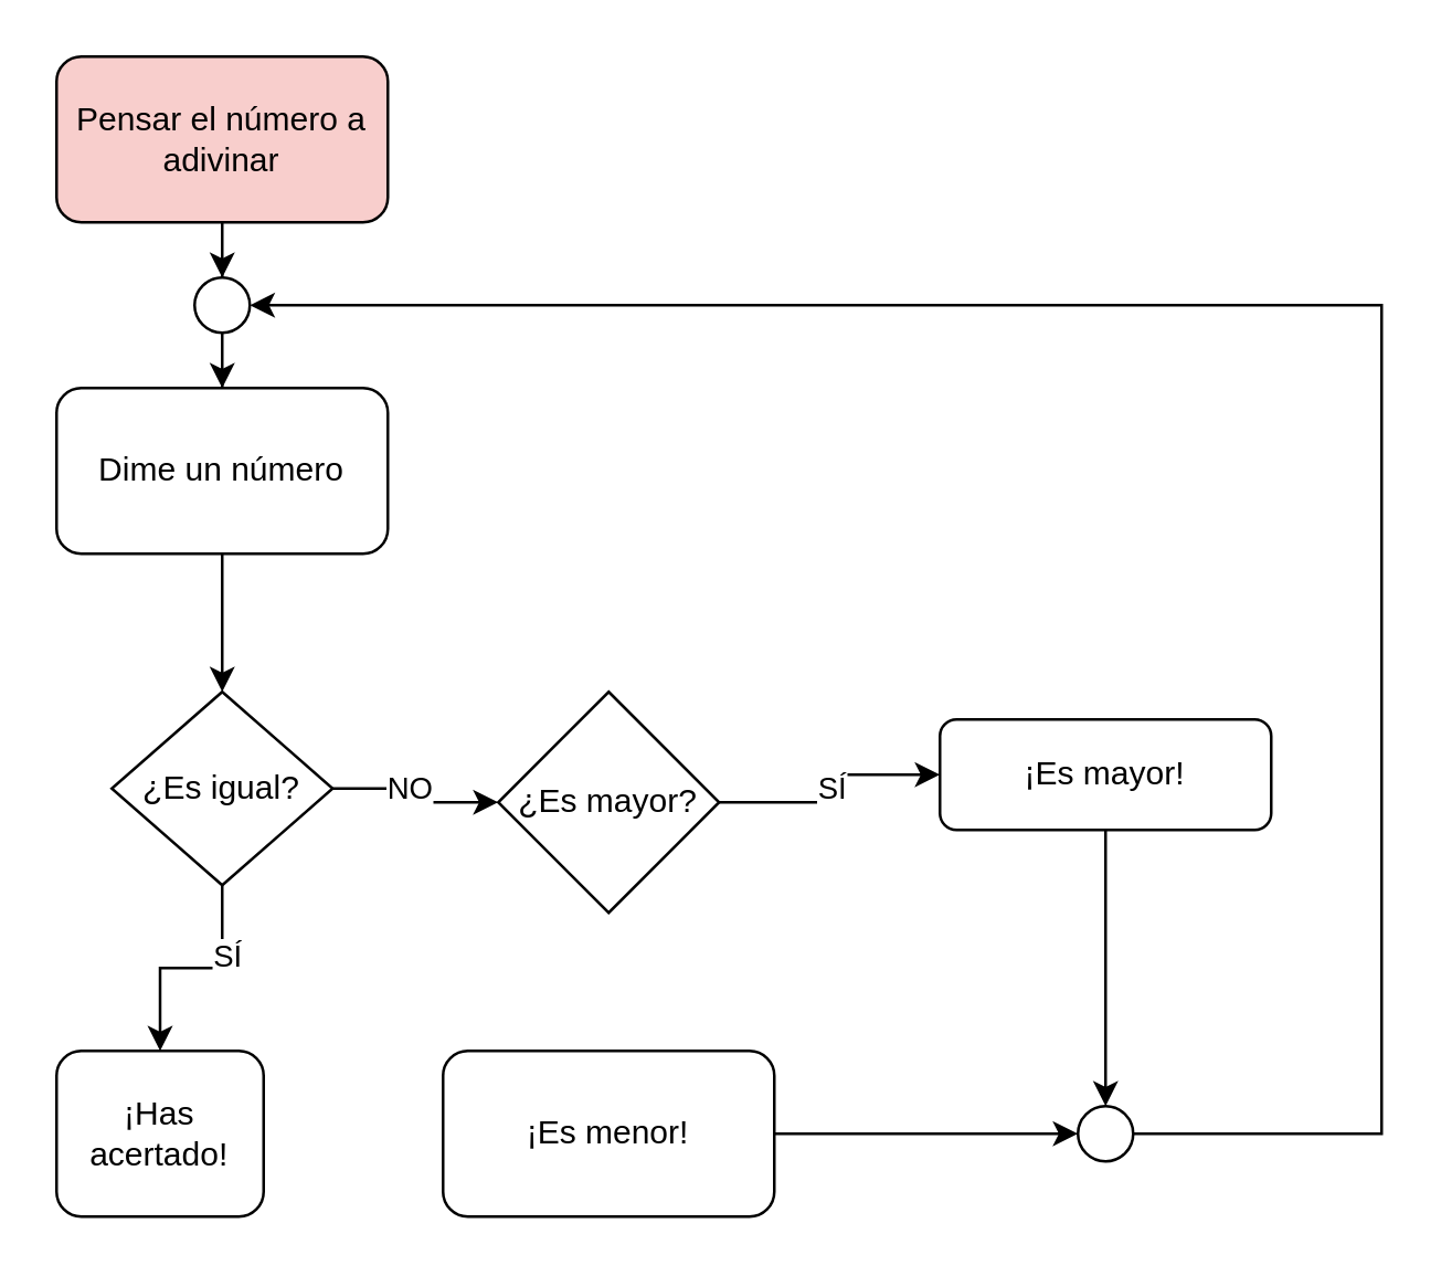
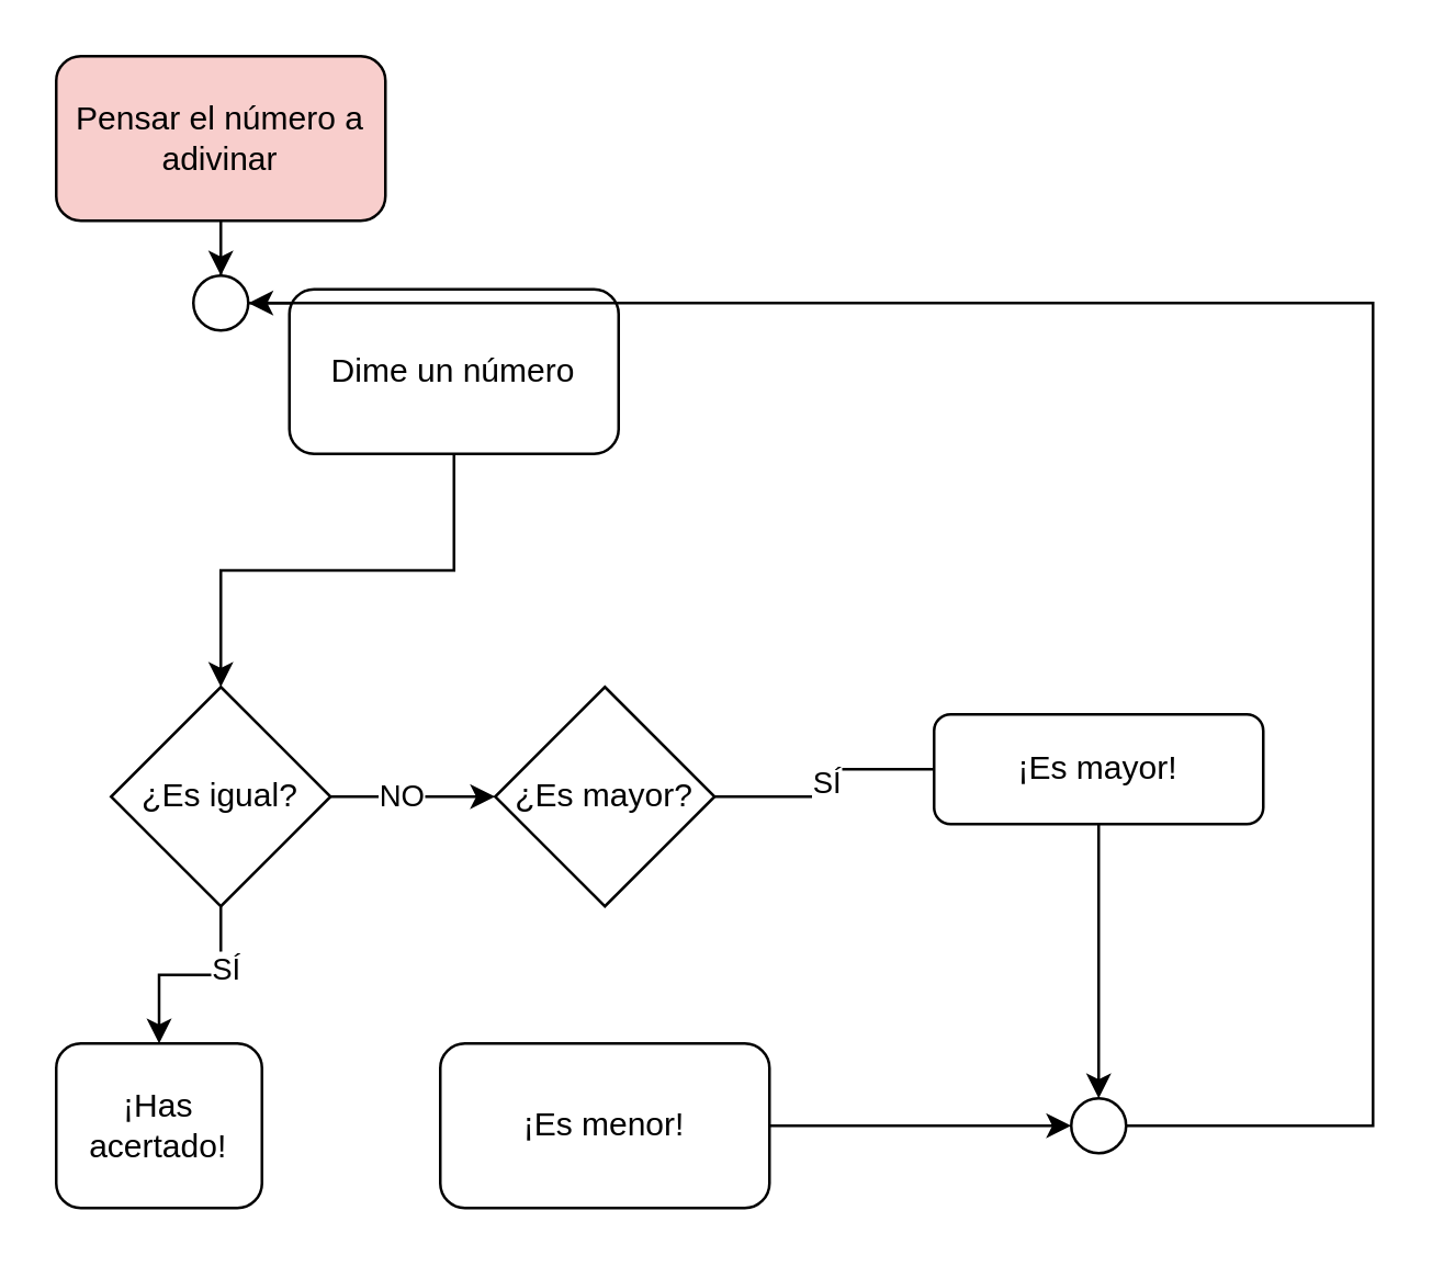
  <mxCell id="0" />
  <mxCell id="1" parent="0" />
  <mxCell id="2" value="" style="edgeStyle=orthogonalEdgeStyle;rounded=0;orthogonalLoop=1;jettySize=auto;html=1;" edge="1" parent="1" source="19" target="4"><mxGeometry relative="1" as="geometry" /></mxCell>
  <mxCell id="3" value="" style="edgeStyle=orthogonalEdgeStyle;rounded=0;orthogonalLoop=1;jettySize=auto;html=1;" edge="1" parent="1" source="4" target="9"><mxGeometry relative="1" as="geometry" /></mxCell>
- <mxCell id="4" value="Dime un número" style="rounded=1;whiteSpace=wrap;html=1;" vertex="1" parent="1"><mxGeometry x="20" y="140" width="120" height="60" as="geometry" /></mxCell>
+ <mxCell id="4" value="Dime un número" style="rounded=1;whiteSpace=wrap;html=1;" vertex="1" parent="1"><mxGeometry x="105" y="105" width="120" height="60" as="geometry" /></mxCell>
  <mxCell id="5" value="" style="edgeStyle=orthogonalEdgeStyle;rounded=0;orthogonalLoop=1;jettySize=auto;html=1;" edge="1" parent="1" source="9" target="10"><mxGeometry relative="1" as="geometry" /></mxCell>
  <mxCell id="6" value="SÍ" style="edgeLabel;html=1;align=center;verticalAlign=middle;resizable=0;points=[];" vertex="1" connectable="0" parent="5"><mxGeometry x="-0.4" y="1" relative="1" as="geometry"><mxPoint as="offset" /></mxGeometry></mxCell>
  <mxCell id="7" value="" style="edgeStyle=orthogonalEdgeStyle;rounded=0;orthogonalLoop=1;jettySize=auto;html=1;" edge="1" parent="1" source="9" target="13"><mxGeometry relative="1" as="geometry" /></mxCell>
  <mxCell id="8" value="NO" style="edgeLabel;html=1;align=center;verticalAlign=middle;resizable=0;points=[];" vertex="1" connectable="0" parent="7"><mxGeometry x="-0.16" y="1" relative="1" as="geometry"><mxPoint as="offset" /></mxGeometry></mxCell>
- <mxCell id="9" value="¿Es igual?" style="rhombus;whiteSpace=wrap;html=1;" vertex="1" parent="1"><mxGeometry x="40" y="250" width="80" height="70" as="geometry" /></mxCell>
+ <mxCell id="9" value="¿Es igual?" style="rhombus;whiteSpace=wrap;html=1;" vertex="1" parent="1"><mxGeometry x="40" y="250" width="80" height="80" as="geometry" /></mxCell>
  <mxCell id="10" value="¡Has acertado!" style="rounded=1;whiteSpace=wrap;html=1;" vertex="1" parent="1"><mxGeometry x="20" y="380" width="75" height="60" as="geometry" /></mxCell>
- <mxCell id="11" value="" style="edgeStyle=orthogonalEdgeStyle;rounded=0;orthogonalLoop=1;jettySize=auto;html=1;" edge="1" parent="1" source="13" target="15"><mxGeometry relative="1" as="geometry" /></mxCell>
+ <mxCell id="11" value="" style="edgeStyle=orthogonalEdgeStyle;rounded=0;orthogonalLoop=1;jettySize=auto;html=1;endArrow=none;" edge="1" parent="1" source="13" target="15"><mxGeometry relative="1" as="geometry" /></mxCell>
  <mxCell id="12" value="SÍ" style="edgeLabel;html=1;align=center;verticalAlign=middle;resizable=0;points=[];" vertex="1" connectable="0" parent="11"><mxGeometry x="0.025" relative="1" as="geometry"><mxPoint as="offset" /></mxGeometry></mxCell>
  <mxCell id="13" value="¿Es mayor?" style="rhombus;whiteSpace=wrap;html=1;" vertex="1" parent="1"><mxGeometry x="180" y="250" width="80" height="80" as="geometry" /></mxCell>
  <mxCell id="14" value="" style="edgeStyle=orthogonalEdgeStyle;rounded=0;orthogonalLoop=1;jettySize=auto;html=1;" edge="1" parent="1" source="15" target="20"><mxGeometry relative="1" as="geometry" /></mxCell>
  <mxCell id="15" value="¡Es mayor!" style="rounded=1;whiteSpace=wrap;html=1;" vertex="1" parent="1"><mxGeometry x="340" y="260" width="120" height="40" as="geometry" /></mxCell>
  <mxCell id="16" value="" style="edgeStyle=orthogonalEdgeStyle;rounded=0;orthogonalLoop=1;jettySize=auto;html=1;" edge="1" parent="1" source="17" target="20"><mxGeometry relative="1" as="geometry" /></mxCell>
  <mxCell id="17" value="¡Es menor!" style="rounded=1;whiteSpace=wrap;html=1;" vertex="1" parent="1"><mxGeometry x="160" y="380" width="120" height="60" as="geometry" /></mxCell>
  <mxCell id="18" value="" style="edgeStyle=orthogonalEdgeStyle;rounded=0;orthogonalLoop=1;jettySize=auto;html=1;" edge="1" parent="1" source="22" target="19"><mxGeometry relative="1" as="geometry"><mxPoint x="80" y="10" as="sourcePoint" /><mxPoint x="80" y="140" as="targetPoint" /></mxGeometry></mxCell>
  <mxCell id="19" value="" style="ellipse;whiteSpace=wrap;html=1;aspect=fixed;" vertex="1" parent="1"><mxGeometry x="70" y="100" width="20" height="20" as="geometry" /></mxCell>
  <mxCell id="20" value="" style="ellipse;whiteSpace=wrap;html=1;aspect=fixed;" vertex="1" parent="1"><mxGeometry x="390" y="400" width="20" height="20" as="geometry" /></mxCell>
  <mxCell id="21" value="" style="endArrow=classic;html=1;rounded=0;entryX=1;entryY=0.5;entryDx=0;entryDy=0;exitX=1;exitY=0.5;exitDx=0;exitDy=0;" edge="1" parent="1" source="20" target="19"><mxGeometry width="50" height="50" relative="1" as="geometry"><mxPoint x="490" y="110" as="sourcePoint" /><mxPoint x="480" y="10" as="targetPoint" /><Array as="points"><mxPoint x="500" y="410" /><mxPoint x="500" y="110" /></Array></mxGeometry></mxCell>
  <mxCell id="22" value="Pensar el número a adivinar" style="rounded=1;whiteSpace=wrap;html=1;fillColor=#f8cecc;" vertex="1" parent="1"><mxGeometry x="20" y="20" width="120" height="60" as="geometry" /></mxCell>
